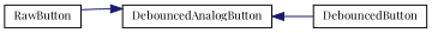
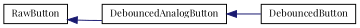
  digraph {
    fontname="Playfair Display"
    rankdir=LR
    node [color=black fillcolor=white fontname="Playfair Display" fontsize=10 shape=record style=filled]
    edge [color=midnightblue dir=back fontname="Playfair Display" fontsize=10 labelfontname=Helvetica labelfontsize=10 style=solid]
    n1 [height=0.2 label=RawButton width=0.4]
    n2 [height=0.2 label=DebouncedAnalogButton width=0.4]
    n3 [height=0.2 label=DebouncedButton width=0.4]
-   n2 -> n1
+   n1 -> n2
    n2 -> n3
  }
